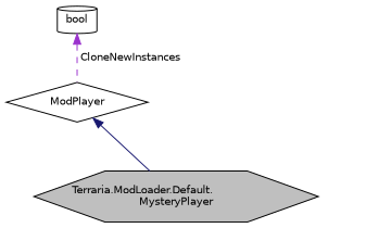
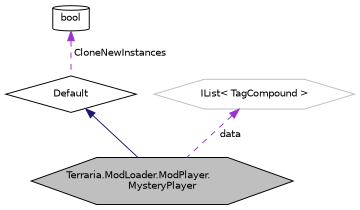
  digraph {
    node [color=black fillcolor=white fontname=Helvetica fontsize=10 shape=hexagon style=filled]
    edge [color=darkorchid3 dir=back fontname=Helvetica fontsize=10 labelfontname=Helvetica labelfontsize=10 style=dashed]
-   n1 [fillcolor=grey75 fontcolor=black height=0.2 label="Terraria.ModLoader.Default.\lMysteryPlayer" width=0.4]
-   n2 [height=0.2 label=ModPlayer shape=diamond width=0.4]
+   n1 [fillcolor=grey75 fontcolor=black height=0.2 label="Terraria.ModLoader.ModPlayer.\lMysteryPlayer" width=0.4]
+   n2 [height=0.2 label=Default shape=diamond width=0.4]
    n3 [height=0.2 label=bool shape=cylinder width=0.4]
+   n4 [color=grey75 height=0.2 label="IList\< TagCompound \>" width=0.4]
    n2 -> n1 [color=midnightblue style=solid]
    n3 -> n2 [label=" CloneNewInstances"]
+   n4 -> n1 [label=" data"]
  }
